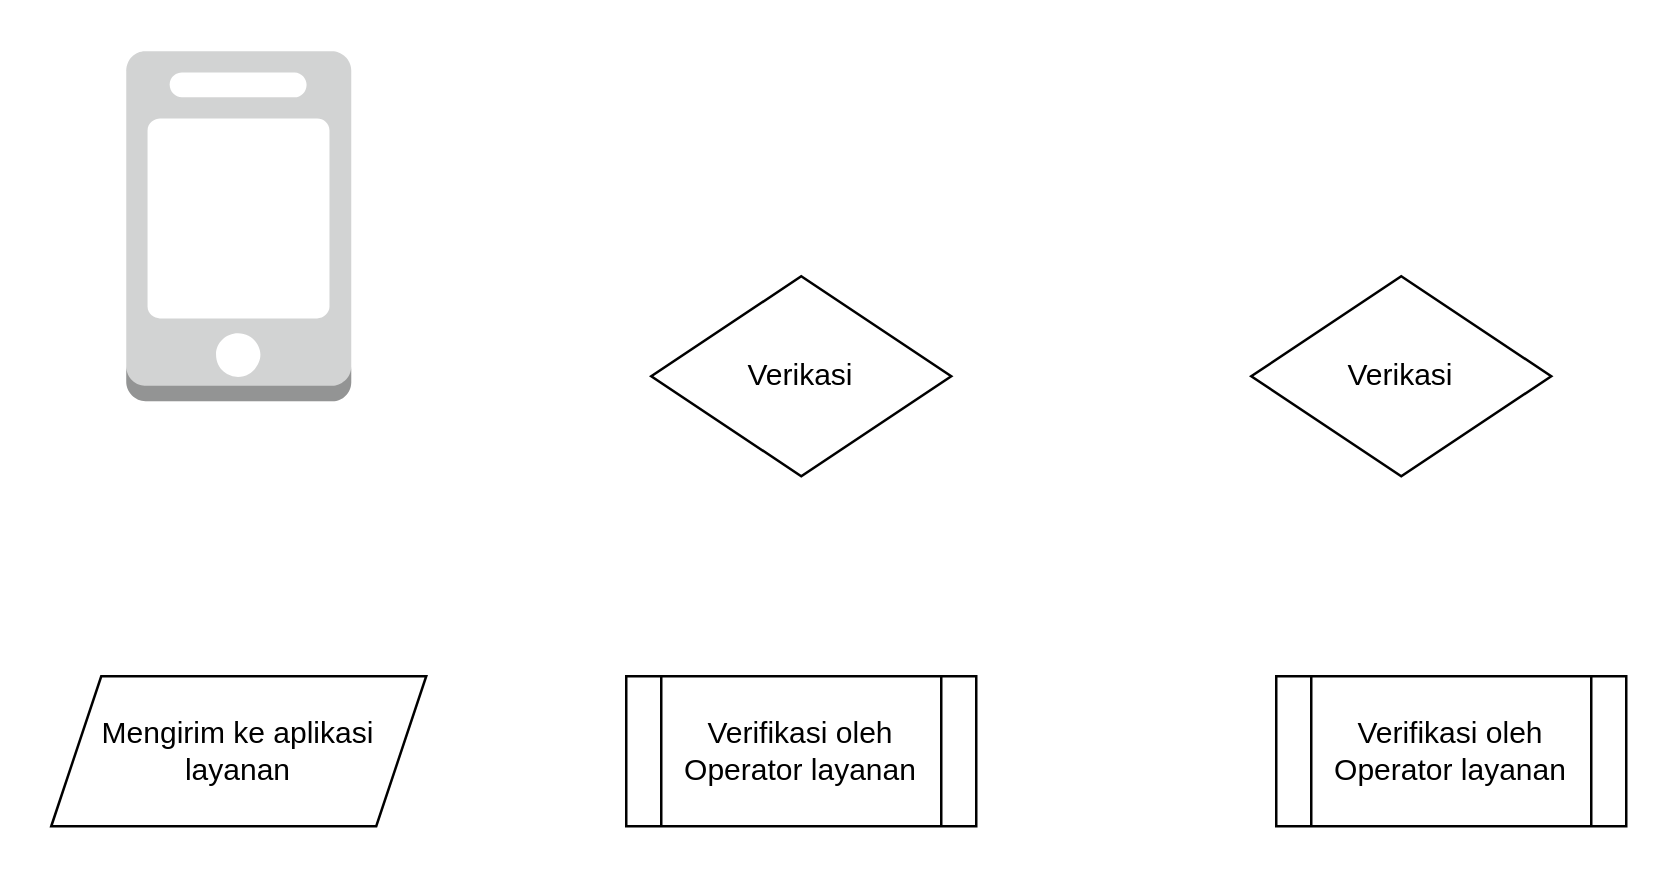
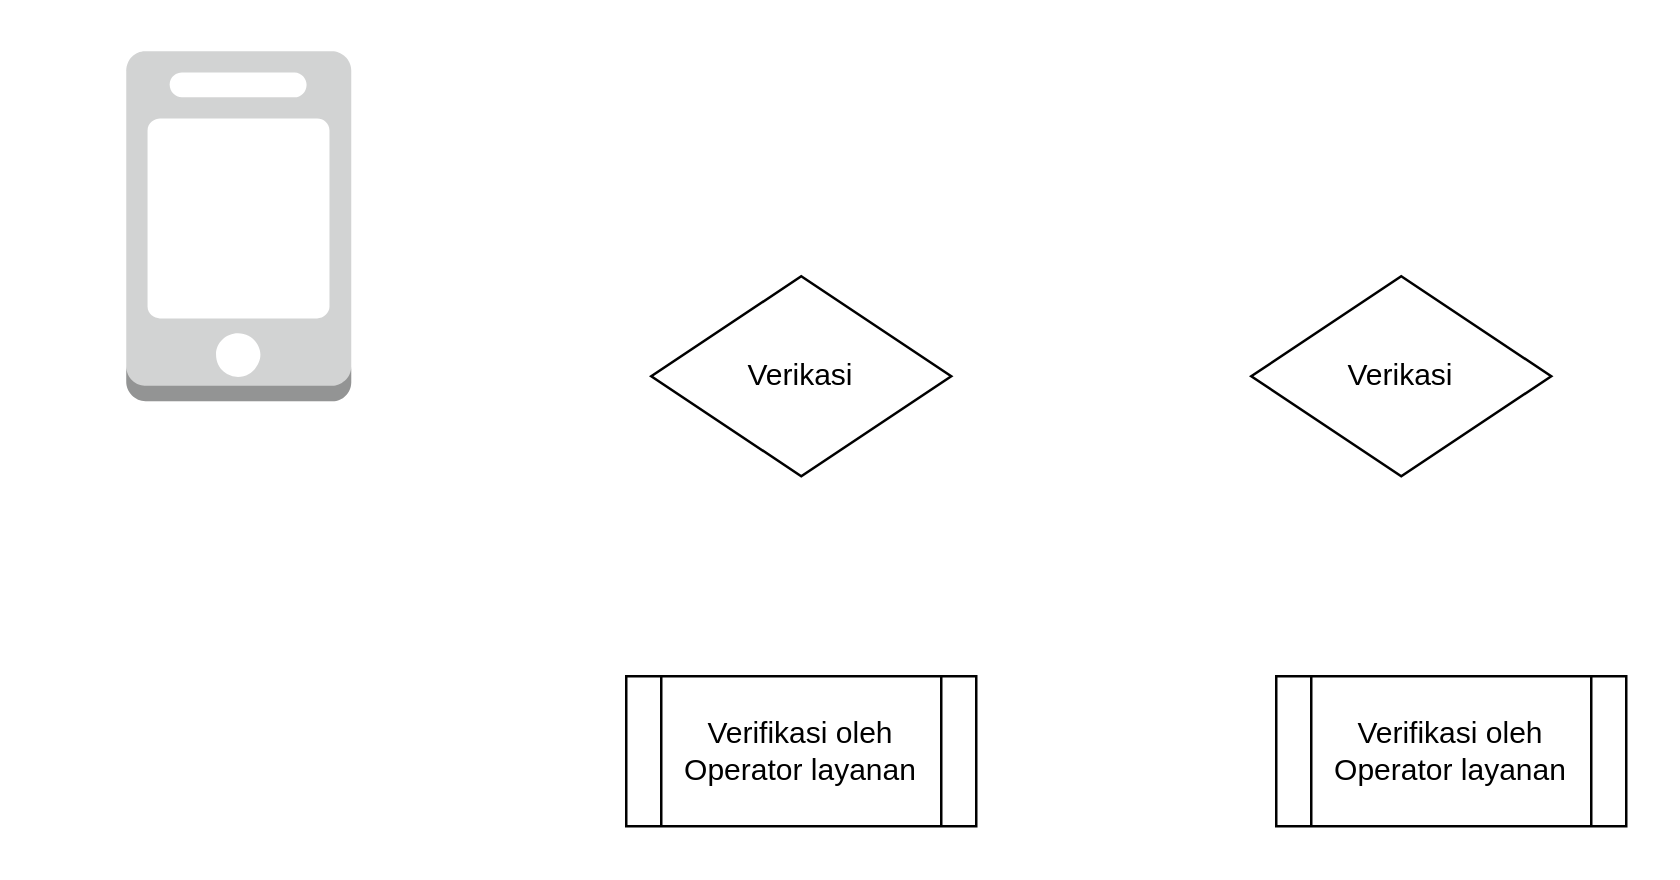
  <mxCell id="0" />
  <mxCell id="1" parent="0" />
  <mxCell id="2" value="" style="outlineConnect=0;dashed=0;verticalLabelPosition=bottom;verticalAlign=top;align=center;html=1;shape=mxgraph.aws3.mobile_client;fillColor=#D2D3D3;gradientColor=none;" vertex="1" parent="1"><mxGeometry x="50" y="20" width="90" height="140" as="geometry" /></mxCell>
- <mxCell id="3" value="Mengirim ke aplikasi layanan" style="shape=parallelogram;perimeter=parallelogramPerimeter;whiteSpace=wrap;html=1;fixedSize=1;" vertex="1" parent="1"><mxGeometry x="20" y="270" width="150" height="60" as="geometry" /></mxCell>
  <mxCell id="4" value="Verifikasi oleh Operator layanan" style="shape=process;whiteSpace=wrap;html=1;backgroundOutline=1;" vertex="1" parent="1"><mxGeometry x="250" y="270" width="140" height="60" as="geometry" /></mxCell>
  <mxCell id="5" value="Verikasi" style="rhombus;whiteSpace=wrap;html=1;" vertex="1" parent="1"><mxGeometry x="260" y="110" width="120" height="80" as="geometry" /></mxCell>
  <mxCell id="6" value="Verifikasi oleh Operator layanan" style="shape=process;whiteSpace=wrap;html=1;backgroundOutline=1;" vertex="1" parent="1"><mxGeometry x="510" y="270" width="140" height="60" as="geometry" /></mxCell>
  <mxCell id="7" value="Verikasi" style="rhombus;whiteSpace=wrap;html=1;" vertex="1" parent="1"><mxGeometry x="500" y="110" width="120" height="80" as="geometry" /></mxCell>
